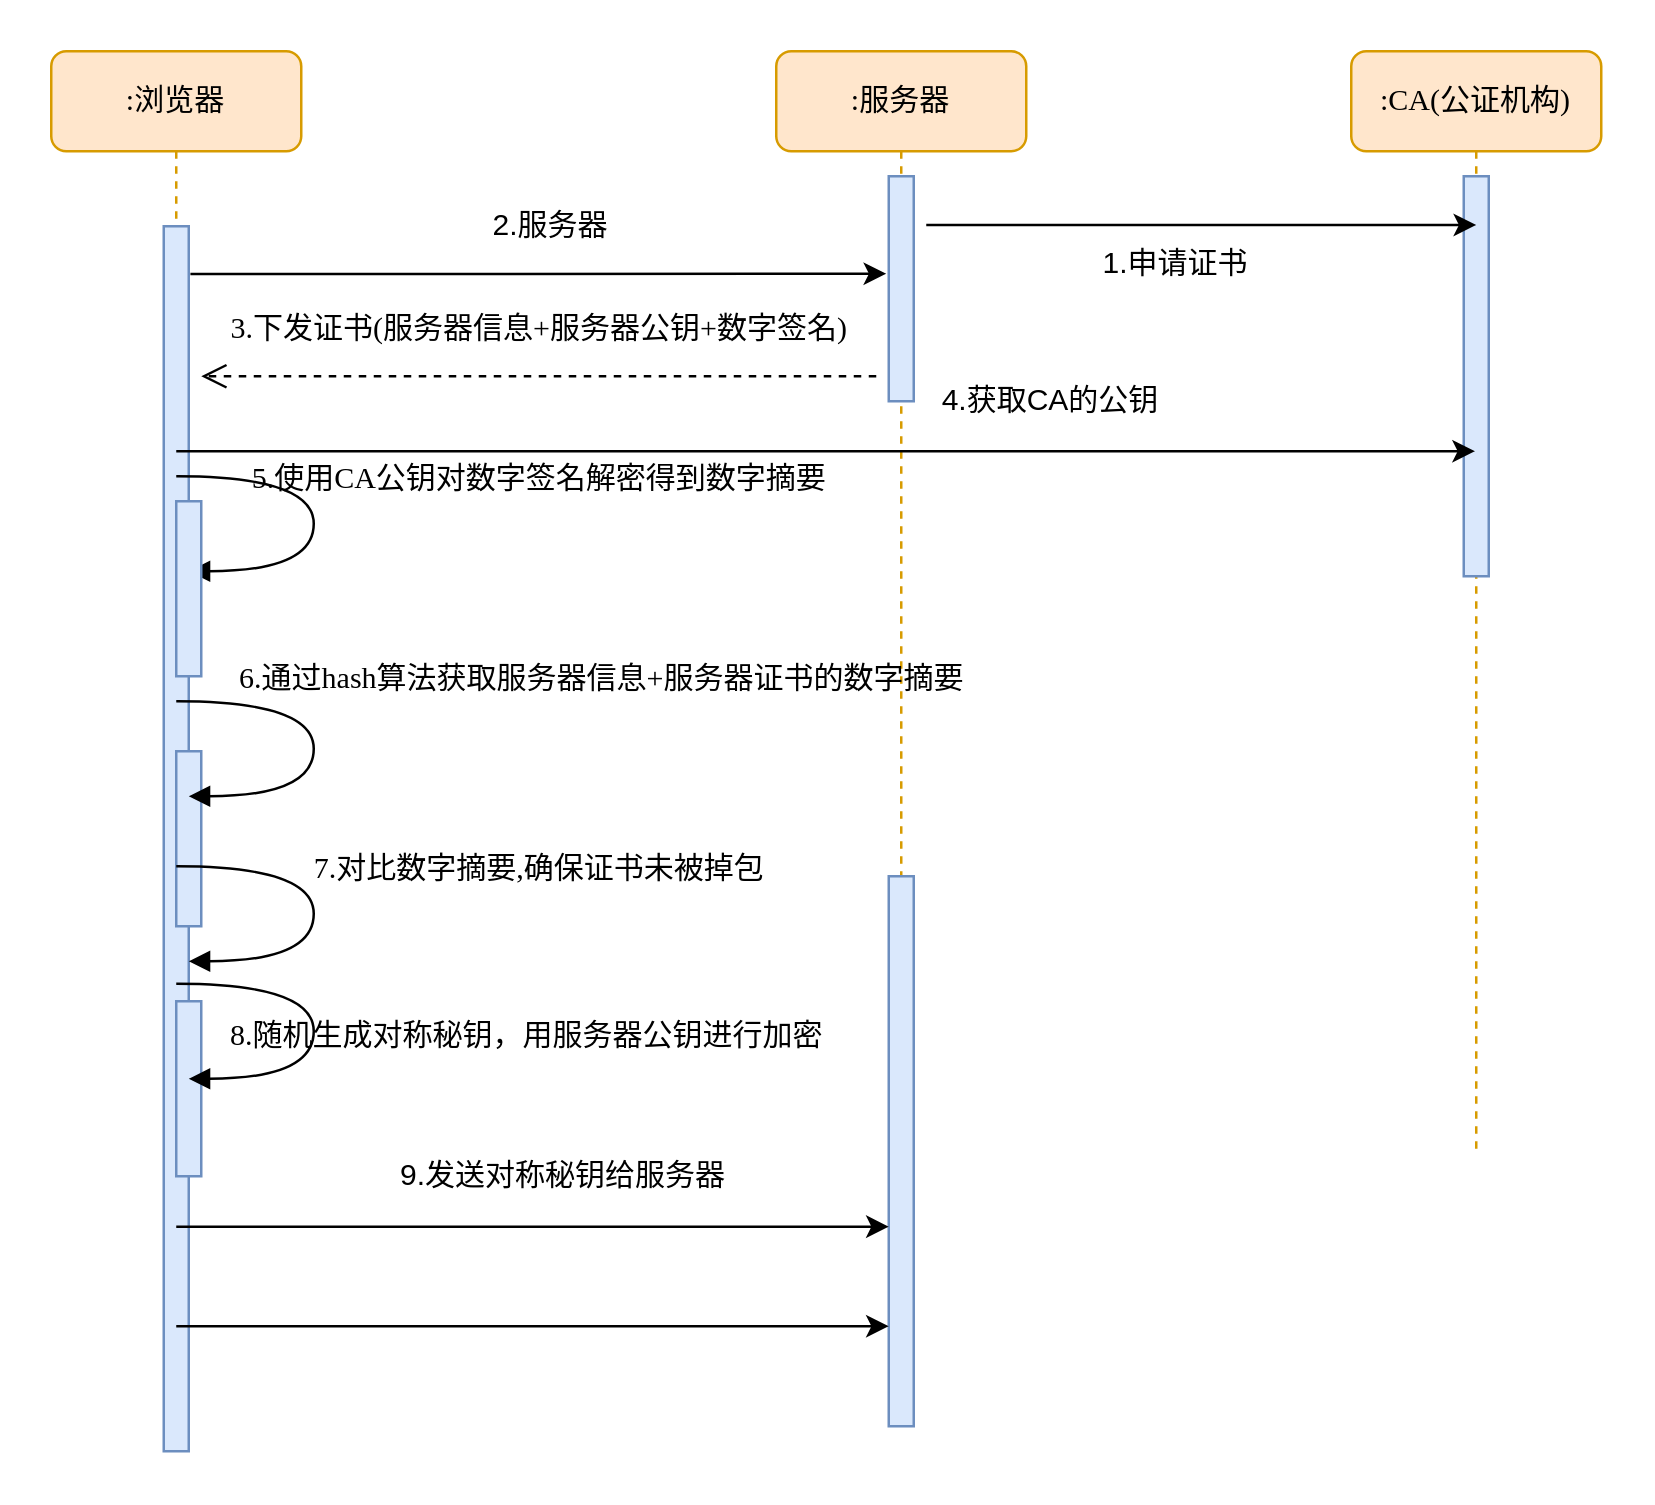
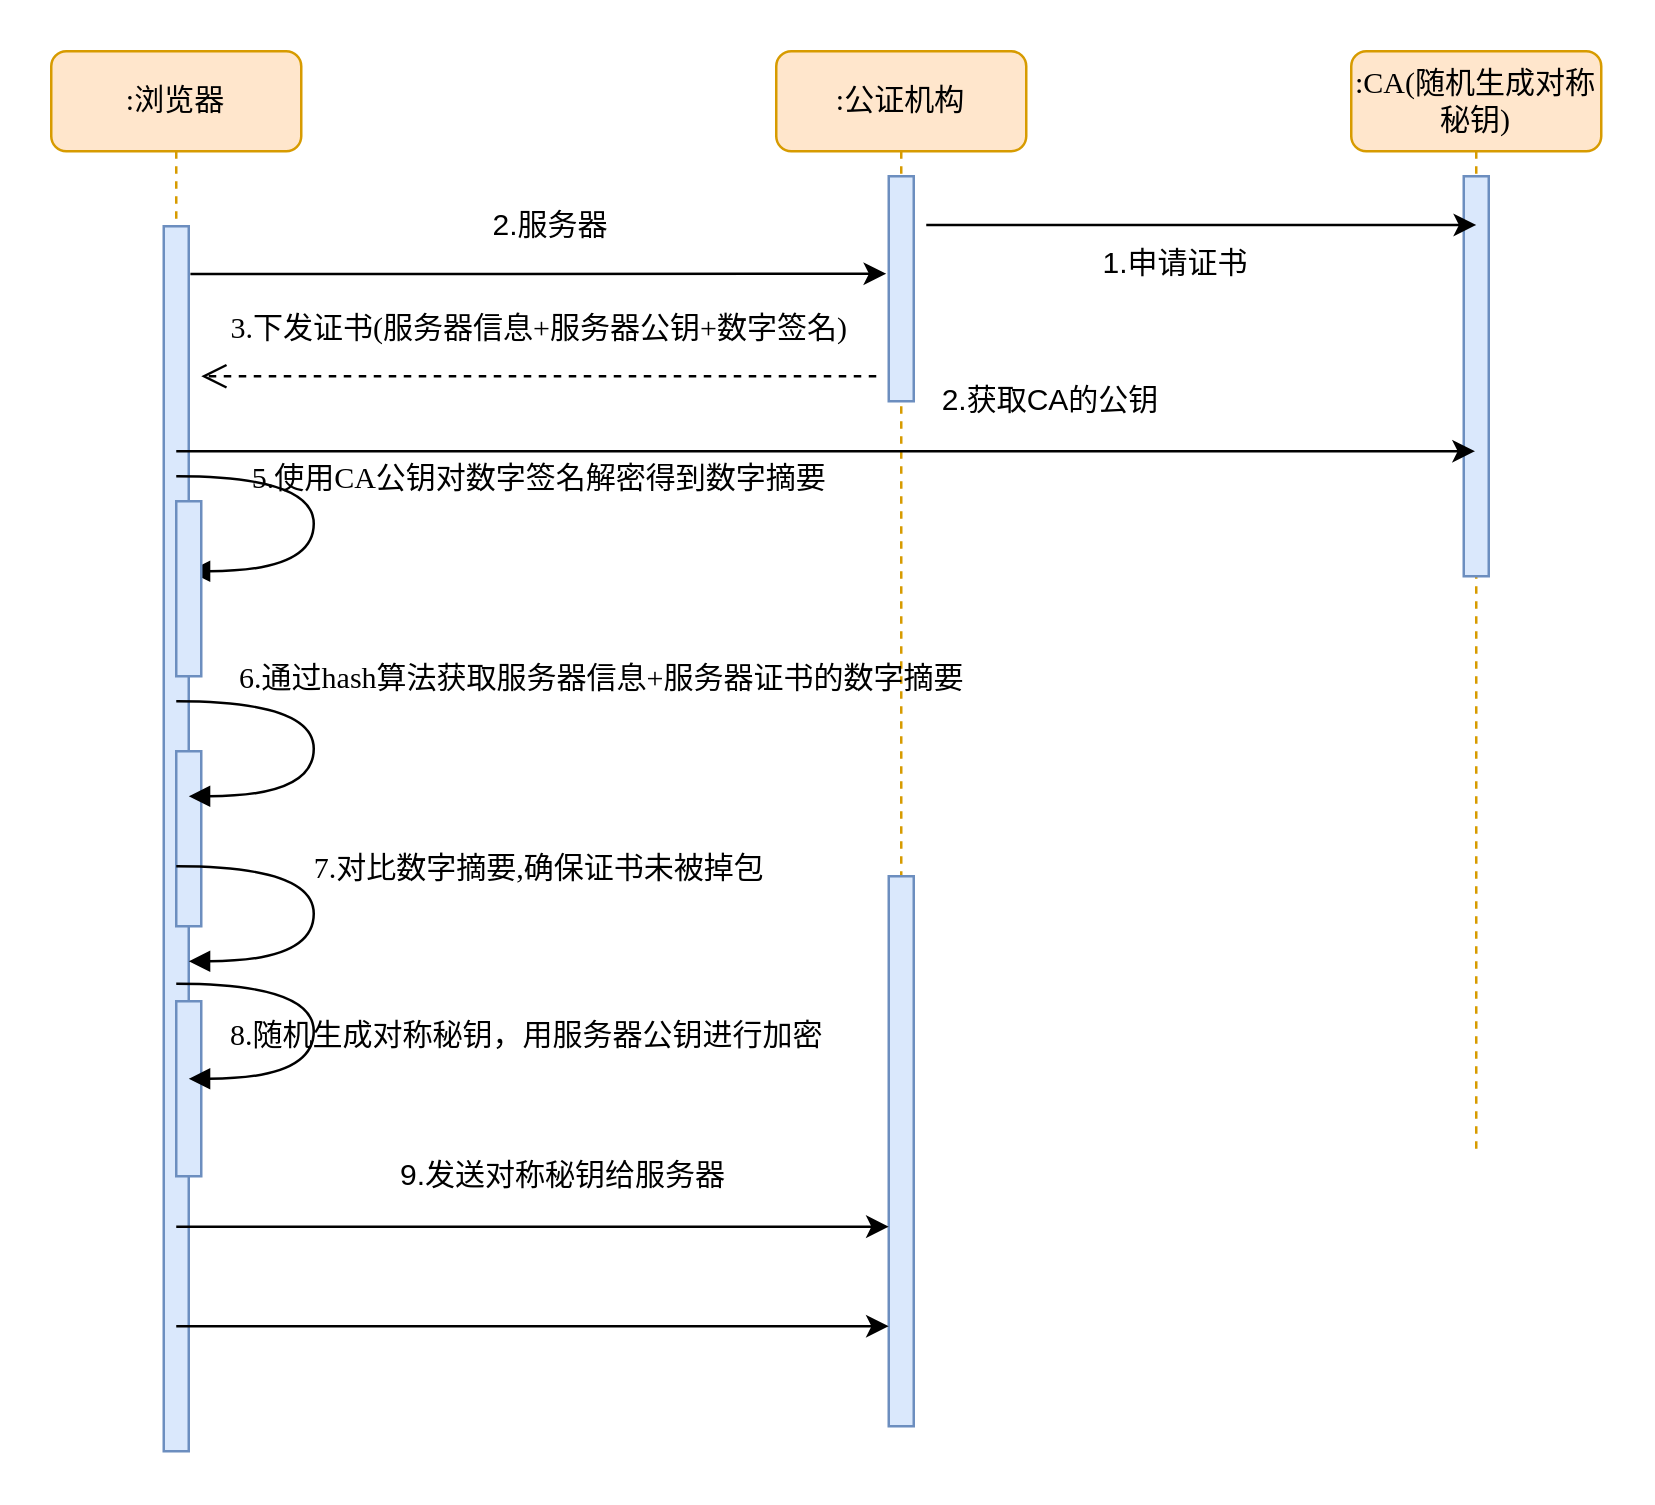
  <mxCell id="0" />
  <mxCell id="1" parent="0" />
- <mxCell id="2" value=":服务器" style="shape=umlLifeline;perimeter=lifelinePerimeter;whiteSpace=wrap;html=1;container=1;collapsible=0;recursiveResize=0;outlineConnect=0;rounded=1;shadow=0;comic=0;labelBackgroundColor=none;strokeWidth=1;fontFamily=Verdana;fontSize=12;align=center;fillColor=#ffe6cc;strokeColor=#d79b00;" parent="1" vertex="1"><mxGeometry x="310" y="20" width="100" height="550" as="geometry" /></mxCell>
+ <mxCell id="2" value=":公证机构" style="shape=umlLifeline;perimeter=lifelinePerimeter;whiteSpace=wrap;html=1;container=1;collapsible=0;recursiveResize=0;outlineConnect=0;rounded=1;shadow=0;comic=0;labelBackgroundColor=none;strokeWidth=1;fontFamily=Verdana;fontSize=12;align=center;fillColor=#ffe6cc;strokeColor=#d79b00;" parent="1" vertex="1"><mxGeometry x="310" y="20" width="100" height="550" as="geometry" /></mxCell>
  <mxCell id="3" value="" style="html=1;points=[];perimeter=orthogonalPerimeter;rounded=0;shadow=0;comic=0;labelBackgroundColor=none;strokeWidth=1;fontFamily=Verdana;fontSize=12;align=center;fillColor=#dae8fc;strokeColor=#6c8ebf;" parent="2" vertex="1"><mxGeometry x="45" y="50" width="10" height="90" as="geometry" /></mxCell>
  <mxCell id="4" value="" style="html=1;points=[];perimeter=orthogonalPerimeter;rounded=0;shadow=0;comic=0;labelBackgroundColor=none;strokeWidth=1;fontFamily=Verdana;fontSize=12;align=center;fillColor=#dae8fc;strokeColor=#6c8ebf;" parent="2" vertex="1"><mxGeometry x="45" y="330" width="10" height="220" as="geometry" /></mxCell>
- <mxCell id="5" value=":CA(公证机构)" style="shape=umlLifeline;perimeter=lifelinePerimeter;whiteSpace=wrap;html=1;container=1;collapsible=0;recursiveResize=0;outlineConnect=0;rounded=1;shadow=0;comic=0;labelBackgroundColor=none;strokeWidth=1;fontFamily=Verdana;fontSize=12;align=center;fillColor=#ffe6cc;strokeColor=#d79b00;" parent="1" vertex="1"><mxGeometry x="540" y="20" width="100" height="440" as="geometry" /></mxCell>
+ <mxCell id="5" value=":CA(随机生成对称秘钥)" style="shape=umlLifeline;perimeter=lifelinePerimeter;whiteSpace=wrap;html=1;container=1;collapsible=0;recursiveResize=0;outlineConnect=0;rounded=1;shadow=0;comic=0;labelBackgroundColor=none;strokeWidth=1;fontFamily=Verdana;fontSize=12;align=center;fillColor=#ffe6cc;strokeColor=#d79b00;" parent="1" vertex="1"><mxGeometry x="540" y="20" width="100" height="440" as="geometry" /></mxCell>
  <mxCell id="6" value="" style="html=1;points=[];perimeter=orthogonalPerimeter;rounded=0;shadow=0;comic=0;labelBackgroundColor=none;strokeWidth=1;fontFamily=Verdana;fontSize=12;align=center;fillColor=#dae8fc;strokeColor=#6c8ebf;" parent="5" vertex="1"><mxGeometry x="45" y="50" width="10" height="160" as="geometry" /></mxCell>
  <mxCell id="7" value=":浏览器" style="shape=umlLifeline;perimeter=lifelinePerimeter;whiteSpace=wrap;html=1;container=1;collapsible=0;recursiveResize=0;outlineConnect=0;rounded=1;shadow=0;comic=0;labelBackgroundColor=none;strokeWidth=1;fontFamily=Verdana;fontSize=12;align=center;fillColor=#ffe6cc;strokeColor=#d79b00;" parent="1" vertex="1"><mxGeometry x="20" y="20" width="100" height="560" as="geometry" /></mxCell>
  <mxCell id="8" value="" style="html=1;points=[];perimeter=orthogonalPerimeter;rounded=0;shadow=0;comic=0;labelBackgroundColor=none;strokeWidth=1;fontFamily=Verdana;fontSize=12;align=center;fillColor=#dae8fc;strokeColor=#6c8ebf;" parent="7" vertex="1"><mxGeometry x="45" y="70" width="10" height="490" as="geometry" /></mxCell>
  <mxCell id="9" value="" style="endArrow=classic;html=1;exitX=1.067;exitY=0.039;exitDx=0;exitDy=0;exitPerimeter=0;" parent="1" source="8" edge="1"><mxGeometry width="50" height="50" relative="1" as="geometry"><mxPoint x="80" y="150" as="sourcePoint" /><mxPoint x="354" y="109" as="targetPoint" /><Array as="points"><mxPoint x="340" y="109" /></Array></mxGeometry></mxCell>
  <mxCell id="10" value="2.服务器" style="text;html=1;strokeColor=none;fillColor=none;align=center;verticalAlign=middle;whiteSpace=wrap;rounded=0;" parent="1" vertex="1"><mxGeometry x="170" y="80" width="100" height="20" as="geometry" /></mxCell>
  <mxCell id="11" value="3.下发证书(服务器信息+服务器公钥+数字签名)" style="html=1;verticalAlign=bottom;endArrow=open;dashed=1;endSize=8;labelBackgroundColor=none;fontFamily=Verdana;fontSize=12;edgeStyle=elbowEdgeStyle;elbow=vertical;" parent="1" edge="1"><mxGeometry y="-10" relative="1" as="geometry"><mxPoint x="80" y="150" as="targetPoint" /><Array as="points" /><mxPoint x="350" y="150" as="sourcePoint" /><mxPoint as="offset" /></mxGeometry></mxCell>
  <mxCell id="12" value="" style="endArrow=classic;html=1;exitX=0.933;exitY=0.239;exitDx=0;exitDy=0;exitPerimeter=0;" parent="1" target="4" edge="1"><mxGeometry width="50" height="50" relative="1" as="geometry"><mxPoint x="70" y="490.16" as="sourcePoint" /><mxPoint x="195.67" y="490" as="targetPoint" /></mxGeometry></mxCell>
  <mxCell id="13" value="5.使用CA公钥对数字签名解密得到数字摘要" style="html=1;verticalAlign=bottom;endArrow=block;labelBackgroundColor=none;fontFamily=Verdana;fontSize=12;elbow=vertical;edgeStyle=orthogonalEdgeStyle;curved=1;entryX=1;entryY=0.286;entryPerimeter=0;exitX=1.038;exitY=0.345;exitPerimeter=0;" parent="1" edge="1"><mxGeometry x="-0.231" y="-91" relative="1" as="geometry"><mxPoint x="70" y="190" as="sourcePoint" /><mxPoint x="75" y="228" as="targetPoint" /><Array as="points"><mxPoint x="125" y="190" /><mxPoint x="125" y="228" /></Array><mxPoint x="181" y="10" as="offset" /></mxGeometry></mxCell>
  <mxCell id="14" value="" style="html=1;points=[];perimeter=orthogonalPerimeter;rounded=0;shadow=0;comic=0;labelBackgroundColor=none;strokeWidth=1;fontFamily=Verdana;fontSize=12;align=center;fillColor=#dae8fc;strokeColor=#6c8ebf;" parent="1" vertex="1"><mxGeometry x="70" y="200" width="10" height="70" as="geometry" /></mxCell>
  <mxCell id="15" value="" style="html=1;points=[];perimeter=orthogonalPerimeter;rounded=0;shadow=0;comic=0;labelBackgroundColor=none;strokeWidth=1;fontFamily=Verdana;fontSize=12;align=center;fillColor=#dae8fc;strokeColor=#6c8ebf;" parent="1" vertex="1"><mxGeometry x="70" y="300" width="10" height="70" as="geometry" /></mxCell>
  <mxCell id="16" value="6.通过hash算法获取服务器信息+服务器证书的数字摘要" style="html=1;verticalAlign=bottom;endArrow=block;labelBackgroundColor=none;fontFamily=Verdana;fontSize=12;elbow=vertical;edgeStyle=orthogonalEdgeStyle;curved=1;entryX=1;entryY=0.286;entryPerimeter=0;exitX=1.038;exitY=0.345;exitPerimeter=0;" parent="1" edge="1"><mxGeometry x="-0.231" y="115" relative="1" as="geometry"><mxPoint x="70" y="280" as="sourcePoint" /><mxPoint x="75" y="318" as="targetPoint" /><Array as="points"><mxPoint x="125" y="280" /><mxPoint x="125" y="318" /></Array><mxPoint as="offset" /></mxGeometry></mxCell>
  <mxCell id="17" value="7.对比数字摘要,确保证书未被掉包" style="html=1;verticalAlign=bottom;endArrow=block;labelBackgroundColor=none;fontFamily=Verdana;fontSize=12;elbow=vertical;edgeStyle=orthogonalEdgeStyle;curved=1;entryX=1;entryY=0.286;entryPerimeter=0;exitX=1.038;exitY=0.345;exitPerimeter=0;" parent="1" edge="1"><mxGeometry x="-0.231" y="-91" relative="1" as="geometry"><mxPoint x="70" y="346" as="sourcePoint" /><mxPoint x="75" y="384" as="targetPoint" /><Array as="points"><mxPoint x="125" y="346" /><mxPoint x="125" y="384" /></Array><mxPoint x="181" y="10" as="offset" /></mxGeometry></mxCell>
  <mxCell id="18" value="" style="html=1;points=[];perimeter=orthogonalPerimeter;rounded=0;shadow=0;comic=0;labelBackgroundColor=none;strokeWidth=1;fontFamily=Verdana;fontSize=12;align=center;fillColor=#dae8fc;strokeColor=#6c8ebf;" parent="1" vertex="1"><mxGeometry x="70" y="400" width="10" height="70" as="geometry" /></mxCell>
  <mxCell id="19" value="8.随机生成对称秘钥，用服务器公钥进行加密" style="html=1;verticalAlign=bottom;endArrow=block;labelBackgroundColor=none;fontFamily=Verdana;fontSize=12;elbow=vertical;edgeStyle=orthogonalEdgeStyle;curved=1;entryX=1;entryY=0.286;entryPerimeter=0;exitX=1.038;exitY=0.345;exitPerimeter=0;" parent="1" edge="1"><mxGeometry x="0.301" y="-85" relative="1" as="geometry"><mxPoint x="70" y="393" as="sourcePoint" /><mxPoint x="75" y="431" as="targetPoint" /><Array as="points"><mxPoint x="125" y="393" /><mxPoint x="125" y="431" /></Array><mxPoint x="85" y="77" as="offset" /></mxGeometry></mxCell>
  <mxCell id="20" value="9.发送对称秘钥给服务器" style="text;html=1;strokeColor=none;fillColor=none;align=center;verticalAlign=middle;whiteSpace=wrap;rounded=0;" parent="1" vertex="1"><mxGeometry x="150" y="460" width="150" height="20" as="geometry" /></mxCell>
  <mxCell id="21" value="" style="endArrow=classic;html=1;exitX=0.933;exitY=0.239;exitDx=0;exitDy=0;exitPerimeter=0;" parent="1" edge="1"><mxGeometry width="50" height="50" relative="1" as="geometry"><mxPoint x="70" y="530" as="sourcePoint" /><mxPoint x="355" y="530" as="targetPoint" /></mxGeometry></mxCell>
  <mxCell id="22" value="" style="endArrow=classic;html=1;" parent="1" edge="1"><mxGeometry width="50" height="50" relative="1" as="geometry"><mxPoint x="370" y="89.5" as="sourcePoint" /><mxPoint x="590" y="89.5" as="targetPoint" /><Array as="points" /></mxGeometry></mxCell>
  <mxCell id="23" value="1.申请证书" style="text;html=1;strokeColor=none;fillColor=none;align=center;verticalAlign=middle;whiteSpace=wrap;rounded=0;" parent="1" vertex="1"><mxGeometry x="420" y="95" width="100" height="20" as="geometry" /></mxCell>
  <mxCell id="24" value="" style="endArrow=classic;html=1;" edge="1" parent="1" target="5"><mxGeometry width="50" height="50" relative="1" as="geometry"><mxPoint x="70" y="180" as="sourcePoint" /><mxPoint x="290" y="180" as="targetPoint" /><Array as="points" /></mxGeometry></mxCell>
- <mxCell id="25" value="4.获取CA的公钥" style="text;html=1;strokeColor=none;fillColor=none;align=center;verticalAlign=middle;whiteSpace=wrap;rounded=0;" vertex="1" parent="1"><mxGeometry x="370" y="150" width="100" height="20" as="geometry" /></mxCell>
+ <mxCell id="25" value="2.获取CA的公钥" style="text;html=1;strokeColor=none;fillColor=none;align=center;verticalAlign=middle;whiteSpace=wrap;rounded=0;" vertex="1" parent="1"><mxGeometry x="370" y="150" width="100" height="20" as="geometry" /></mxCell>
